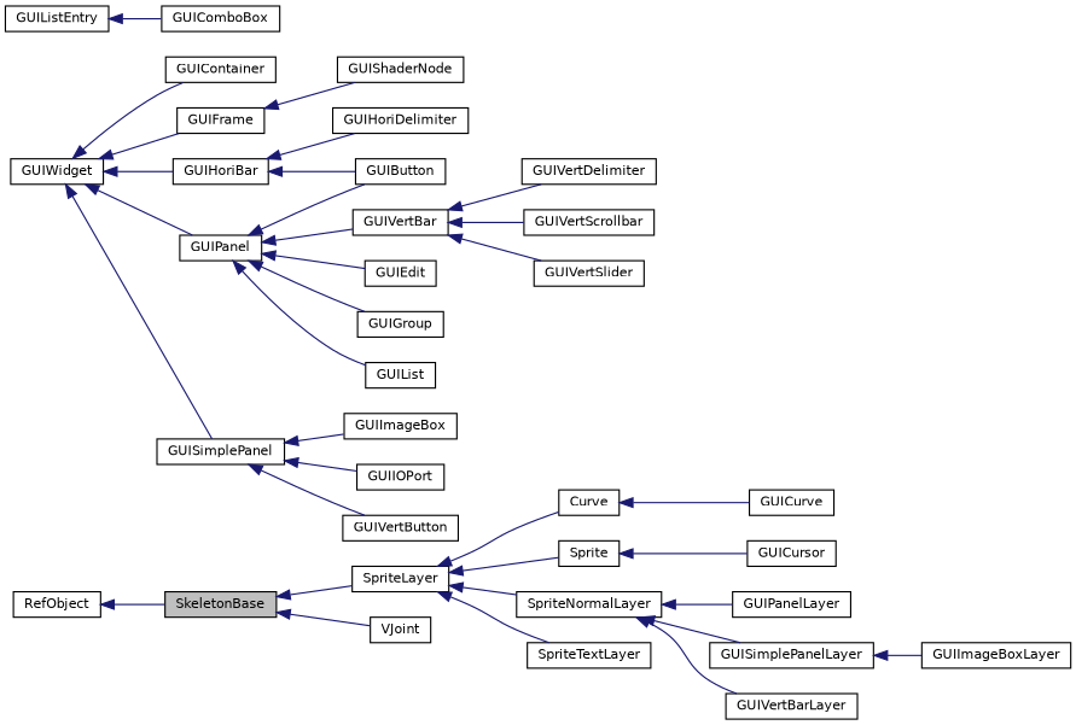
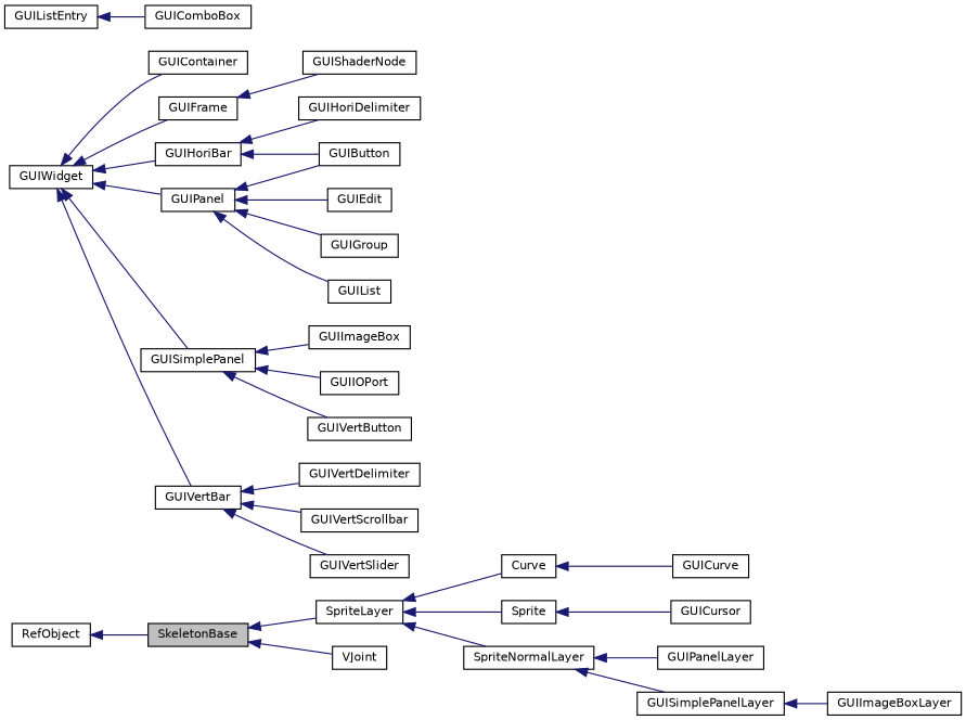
  digraph {
    rankdir=LR
    node [color=black fillcolor=white fontname=Helvetica fontsize=10 shape=record style=filled]
    edge [color=midnightblue dir=back fontname=Helvetica fontsize=10 labelfontname=Helvetica labelfontsize=10 style=solid]
    n1 [fillcolor=grey75 fontcolor=black height=0.2 label=SkeletonBase width=0.4]
    n2 [height=0.2 label=SpriteLayer width=0.4]
    n3 [height=0.2 label=VJoint width=0.4]
    n4 [height=0.2 label=Curve width=0.4]
    n5 [height=0.2 label=Sprite width=0.4]
    n6 [height=0.2 label=SpriteNormalLayer width=0.4]
-   n7 [height=0.2 label=SpriteTextLayer width=0.4]
    n8 [height=0.2 label=RefObject width=0.4]
    n9 [height=0.2 label=GUICurve width=0.4]
    n10 [height=0.2 label=GUICursor width=0.4]
    n11 [height=0.2 label=GUIPanelLayer width=0.4]
    n12 [height=0.2 label=GUISimplePanelLayer width=0.4]
-   n13 [height=0.2 label=GUIVertBarLayer width=0.4]
    n14 [height=0.2 label=GUIWidget width=0.4]
    n15 [height=0.2 label=GUIContainer width=0.4]
    n16 [height=0.2 label=GUIFrame width=0.4]
    n17 [height=0.2 label=GUIHoriBar width=0.4]
    n18 [height=0.2 label=GUIPanel width=0.4]
    n19 [height=0.2 label=GUISimplePanel width=0.4]
    n20 [height=0.2 label=GUIVertBar width=0.4]
    n21 [height=0.2 label=GUIShaderNode width=0.4]
    n22 [height=0.2 label=GUIHoriDelimiter width=0.4]
    n23 [height=0.2 label=GUIButton width=0.4]
    n24 [height=0.2 label=GUIEdit width=0.4]
    n25 [height=0.2 label=GUIGroup width=0.4]
    n26 [height=0.2 label=GUIList width=0.4]
    n27 [height=0.2 label=GUIImageBox width=0.4]
    n28 [height=0.2 label=GUIIOPort width=0.4]
    n29 [height=0.2 label=GUIVertButton width=0.4]
    n30 [height=0.2 label=GUIVertDelimiter width=0.4]
    n31 [height=0.2 label=GUIVertScrollbar width=0.4]
    n32 [height=0.2 label=GUIVertSlider width=0.4]
    n33 [height=0.2 label=GUIListEntry width=0.4]
    n34 [height=0.2 label=GUIComboBox width=0.4]
    n35 [height=0.2 label=GUIImageBoxLayer width=0.4]
    n1 -> n2
    n1 -> n3
    n2 -> n4
    n2 -> n5
    n2 -> n6
-   n2 -> n7
    n4 -> n9
    n5 -> n10
    n6 -> n11
    n6 -> n12
-   n6 -> n13
    n8 -> n1
    n12 -> n35
    n14 -> n15
    n14 -> n16
    n14 -> n17
    n14 -> n18
    n14 -> n19
-   n18 -> n20
+   n14 -> n20
    n16 -> n21
    n17 -> n22
    n17 -> n23
    n18 -> n23
    n18 -> n24
    n18 -> n25
    n18 -> n26
    n19 -> n27
    n19 -> n28
    n19 -> n29
    n20 -> n30
    n20 -> n31
    n20 -> n32
    n33 -> n34
  }
